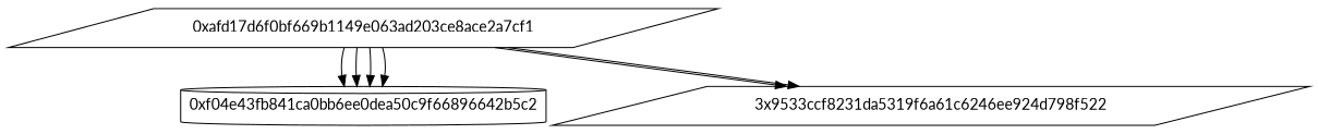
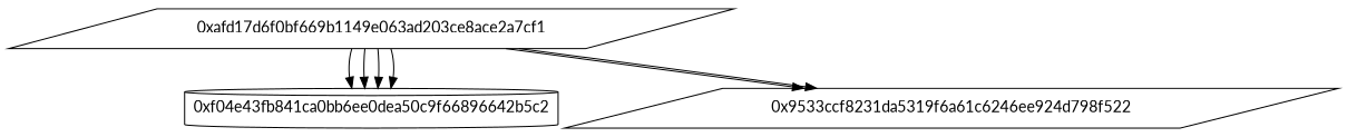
  digraph {
    fontname=Lato
    node [fillcolor=white fontname=Lato style=filled shape=parallelogram]
    edge [fontname=Lato]
    "0xafd17d6f0bf669b1149e063ad203ce8ace2a7cf1"
    "0xf04e43fb841ca0bb6ee0dea50c9f66896642b5c2" [shape=cylinder]
-   "0x9533ccf8231da5319f6a61c6246ee924d798f522" [label="3x9533ccf8231da5319f6a61c6246ee924d798f522"]
+   "0x9533ccf8231da5319f6a61c6246ee924d798f522"
    "0xafd17d6f0bf669b1149e063ad203ce8ace2a7cf1" -> "0xf04e43fb841ca0bb6ee0dea50c9f66896642b5c2"
    "0xafd17d6f0bf669b1149e063ad203ce8ace2a7cf1" -> "0xf04e43fb841ca0bb6ee0dea50c9f66896642b5c2"
    "0xafd17d6f0bf669b1149e063ad203ce8ace2a7cf1" -> "0xf04e43fb841ca0bb6ee0dea50c9f66896642b5c2"
    "0xafd17d6f0bf669b1149e063ad203ce8ace2a7cf1" -> "0xf04e43fb841ca0bb6ee0dea50c9f66896642b5c2"
    "0xafd17d6f0bf669b1149e063ad203ce8ace2a7cf1" -> "0x9533ccf8231da5319f6a61c6246ee924d798f522"
    "0xafd17d6f0bf669b1149e063ad203ce8ace2a7cf1" -> "0x9533ccf8231da5319f6a61c6246ee924d798f522"
  }
